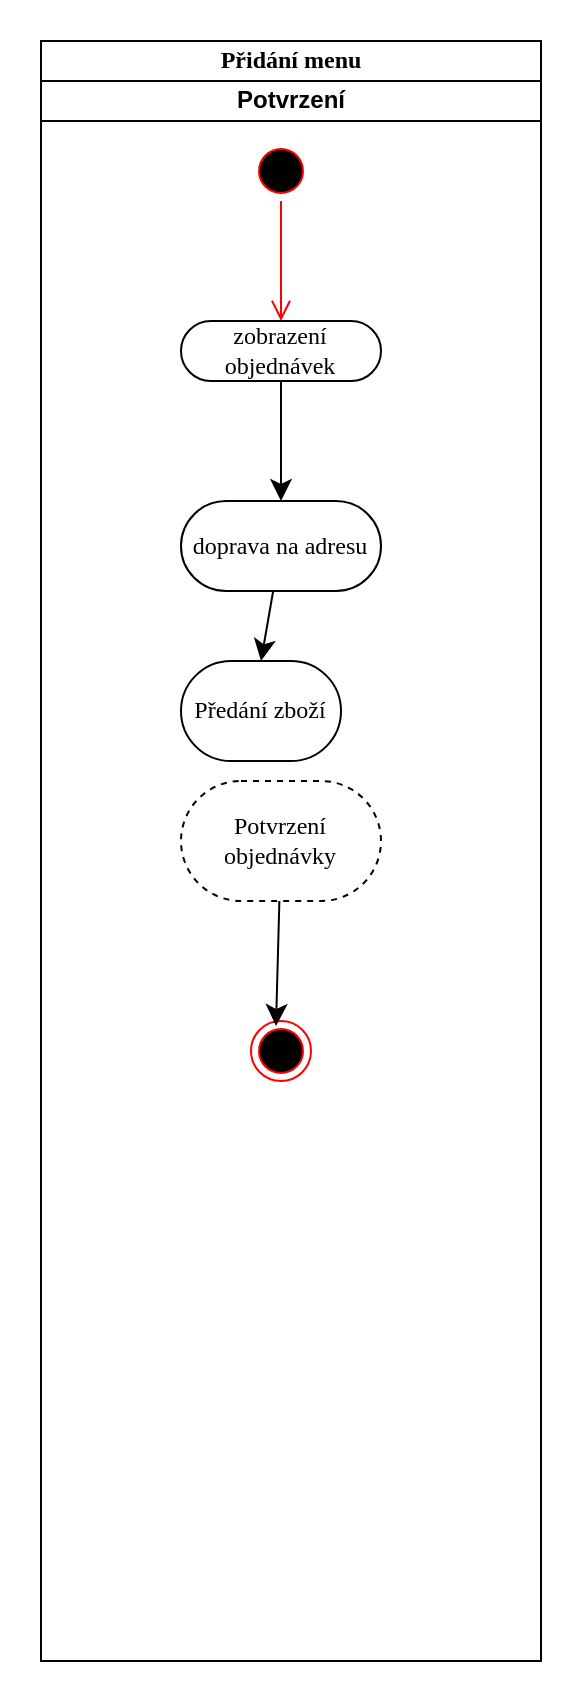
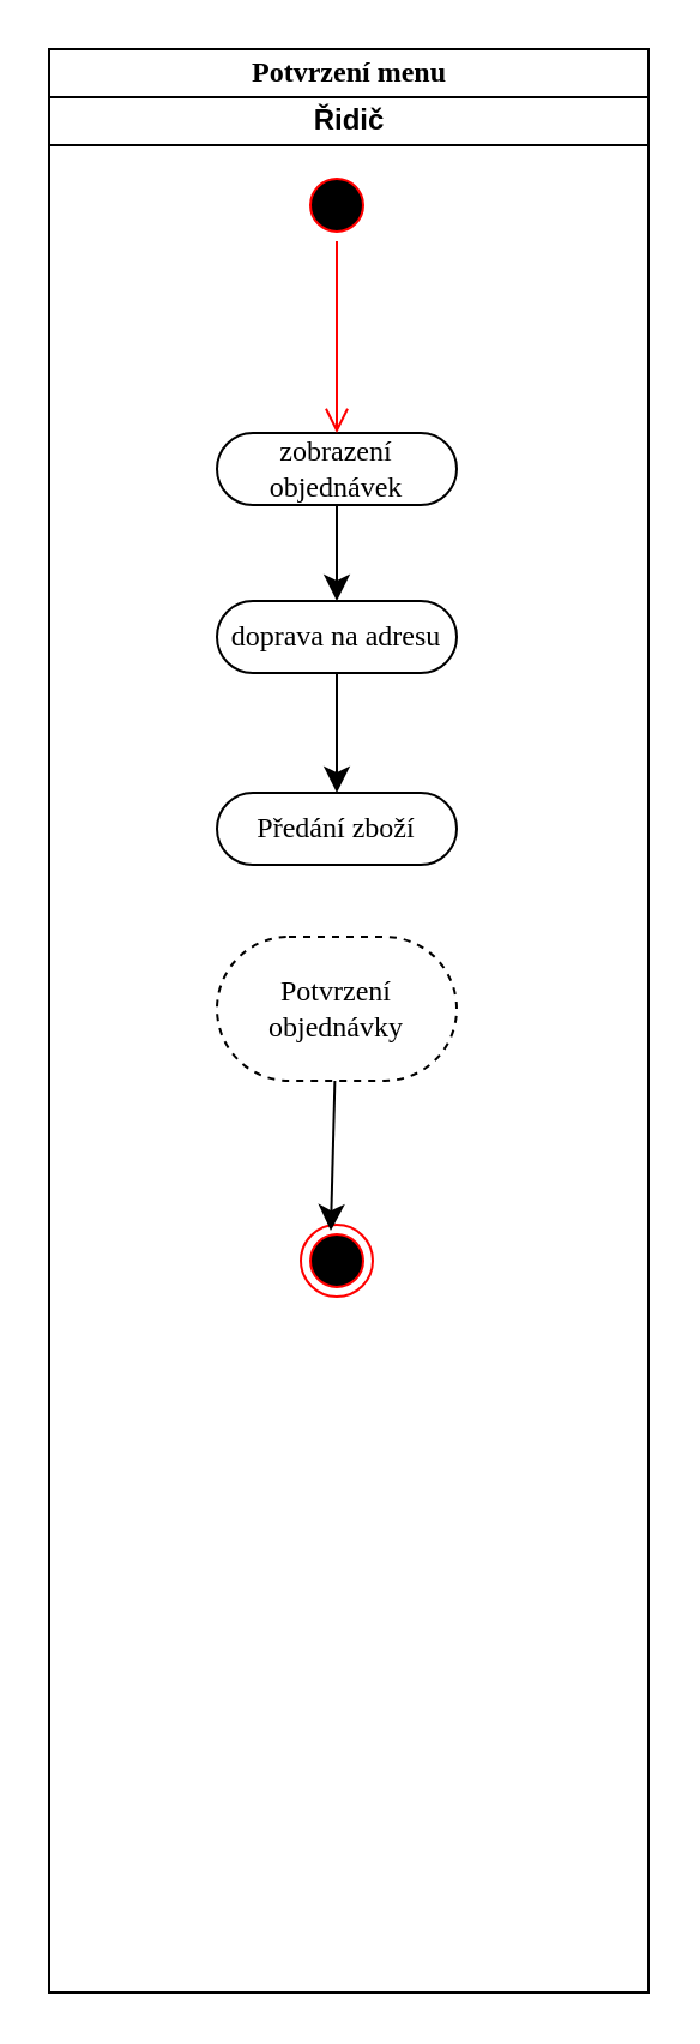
  <mxCell id="0" />
  <mxCell id="1" parent="0" />
- <mxCell id="2" value="Přidání menu" style="swimlane;html=1;childLayout=stackLayout;startSize=20;rounded=0;shadow=0;comic=0;labelBackgroundColor=none;strokeWidth=1;fontFamily=Verdana;fontSize=12;align=center;" parent="1" vertex="1"><mxGeometry x="20" y="20" width="250" height="810" as="geometry" /></mxCell>
- <mxCell id="3" value="Potvrzení" style="swimlane;html=1;startSize=20;" parent="2" vertex="1"><mxGeometry y="20" width="250" height="790" as="geometry" /></mxCell>
+ <mxCell id="2" value="Potvrzení menu" style="swimlane;html=1;childLayout=stackLayout;startSize=20;rounded=0;shadow=0;comic=0;labelBackgroundColor=none;strokeWidth=1;fontFamily=Verdana;fontSize=12;align=center;" parent="1" vertex="1"><mxGeometry x="20" y="20" width="250" height="810" as="geometry" /></mxCell>
+ <mxCell id="3" value="Řidič" style="swimlane;html=1;startSize=20;" parent="2" vertex="1"><mxGeometry y="20" width="250" height="790" as="geometry" /></mxCell>
  <mxCell id="4" style="edgeStyle=none;curved=1;rounded=0;orthogonalLoop=1;jettySize=auto;html=1;entryX=0.5;entryY=0;entryDx=0;entryDy=0;fontSize=12;startSize=8;endSize=8;" edge="1" parent="3" source="5" target="7"><mxGeometry relative="1" as="geometry" /></mxCell>
- <mxCell id="5" value="zobrazení objednávek" style="rounded=1;whiteSpace=wrap;html=1;shadow=0;comic=0;labelBackgroundColor=none;strokeWidth=1;fontFamily=Verdana;fontSize=12;align=center;arcSize=50;" parent="3" vertex="1"><mxGeometry x="70" y="120" width="100" height="30" as="geometry" /></mxCell>
+ <mxCell id="5" value="zobrazení objednávek" style="rounded=1;whiteSpace=wrap;html=1;shadow=0;comic=0;labelBackgroundColor=none;strokeWidth=1;fontFamily=Verdana;fontSize=12;align=center;arcSize=50;" parent="3" vertex="1"><mxGeometry x="70" y="140" width="100" height="30" as="geometry" /></mxCell>
  <mxCell id="6" style="edgeStyle=none;curved=1;rounded=0;orthogonalLoop=1;jettySize=auto;html=1;entryX=0.5;entryY=0;entryDx=0;entryDy=0;fontSize=12;startSize=8;endSize=8;" edge="1" parent="3" source="7" target="10"><mxGeometry relative="1" as="geometry" /></mxCell>
- <mxCell id="7" value="doprava na adresu" style="rounded=1;whiteSpace=wrap;html=1;shadow=0;comic=0;labelBackgroundColor=none;strokeWidth=1;fontFamily=Verdana;fontSize=12;align=center;arcSize=50;" vertex="1" parent="3"><mxGeometry x="70" y="210" width="100" height="45" as="geometry" /></mxCell>
+ <mxCell id="7" value="doprava na adresu" style="rounded=1;whiteSpace=wrap;html=1;shadow=0;comic=0;labelBackgroundColor=none;strokeWidth=1;fontFamily=Verdana;fontSize=12;align=center;arcSize=50;" vertex="1" parent="3"><mxGeometry x="70" y="210" width="100" height="30" as="geometry" /></mxCell>
  <mxCell id="8" value="" style="ellipse;html=1;shape=startState;fillColor=#000000;strokeColor=#ff0000;fontSize=16;" vertex="1" parent="3"><mxGeometry x="105" y="30" width="30" height="30" as="geometry" /></mxCell>
  <mxCell id="9" value="" style="edgeStyle=orthogonalEdgeStyle;html=1;verticalAlign=bottom;endArrow=open;endSize=8;strokeColor=#ff0000;rounded=0;fontSize=12;curved=1;entryX=0.5;entryY=0;entryDx=0;entryDy=0;" edge="1" source="8" parent="3" target="5"><mxGeometry relative="1" as="geometry"><mxPoint x="195" y="150" as="targetPoint" /></mxGeometry></mxCell>
- <mxCell id="10" value="Předání zboží" style="rounded=1;whiteSpace=wrap;html=1;shadow=0;comic=0;labelBackgroundColor=none;strokeWidth=1;fontFamily=Verdana;fontSize=12;align=center;arcSize=50;" vertex="1" parent="3"><mxGeometry x="70" y="290" width="80" height="50" as="geometry" /></mxCell>
+ <mxCell id="10" value="Předání zboží" style="rounded=1;whiteSpace=wrap;html=1;shadow=0;comic=0;labelBackgroundColor=none;strokeWidth=1;fontFamily=Verdana;fontSize=12;align=center;arcSize=50;" vertex="1" parent="3"><mxGeometry x="70" y="290" width="100" height="30" as="geometry" /></mxCell>
  <mxCell id="11" value="" style="ellipse;html=1;shape=endState;fillColor=#000000;strokeColor=#ff0000;fontSize=16;" vertex="1" parent="3"><mxGeometry x="105" y="470" width="30" height="30" as="geometry" /></mxCell>
  <mxCell id="12" style="edgeStyle=none;curved=1;rounded=0;orthogonalLoop=1;jettySize=auto;html=1;entryX=0.5;entryY=0;entryDx=0;entryDy=0;fontSize=12;startSize=8;endSize=8;" edge="1" parent="3" source="13"><mxGeometry relative="1" as="geometry"><mxPoint x="117.5" y="472.5" as="targetPoint" /></mxGeometry></mxCell>
  <mxCell id="13" value="Potvrzení objednávky" style="rounded=1;whiteSpace=wrap;html=1;shadow=0;comic=0;labelBackgroundColor=none;strokeWidth=1;fontFamily=Verdana;fontSize=12;align=center;arcSize=50;dashed=1;" vertex="1" parent="3"><mxGeometry x="70" y="350" width="100" height="60" as="geometry" /></mxCell>
